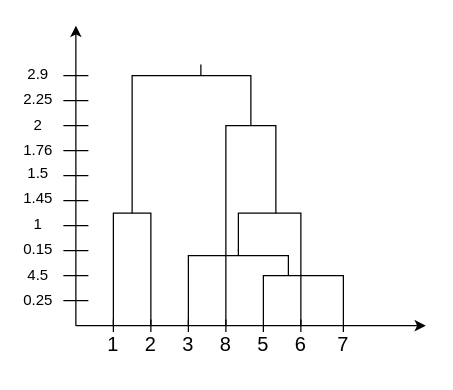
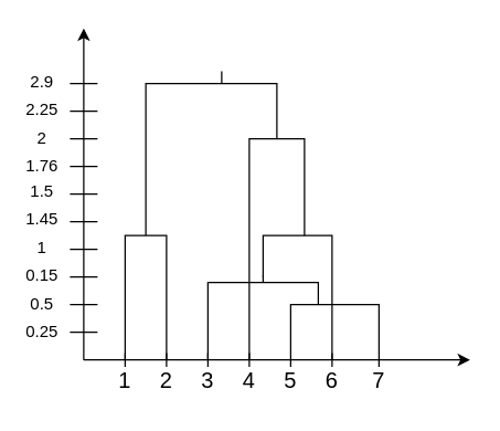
  <mxCell id="0" />
  <mxCell id="1" parent="0" />
  <mxCell id="2" value="" style="endArrow=classic;html=1;rounded=0;" edge="1" parent="1"><mxGeometry width="50" height="50" relative="1" as="geometry"><mxPoint x="60" y="260" as="sourcePoint" /><mxPoint x="60" y="20" as="targetPoint" /></mxGeometry></mxCell>
  <mxCell id="3" value="" style="endArrow=classic;html=1;rounded=0;" edge="1" parent="1"><mxGeometry width="50" height="50" relative="1" as="geometry"><mxPoint x="60" y="260" as="sourcePoint" /><mxPoint x="340" y="260" as="targetPoint" /></mxGeometry></mxCell>
  <mxCell id="4" value="" style="endArrow=none;html=1;rounded=0;" edge="1" parent="1"><mxGeometry width="50" height="50" relative="1" as="geometry"><mxPoint x="50" y="240" as="sourcePoint" /><mxPoint x="70" y="240" as="targetPoint" /></mxGeometry></mxCell>
  <mxCell id="5" value="" style="endArrow=none;html=1;rounded=0;" edge="1" parent="1"><mxGeometry width="50" height="50" relative="1" as="geometry"><mxPoint x="50" y="220" as="sourcePoint" /><mxPoint x="70" y="220" as="targetPoint" /></mxGeometry></mxCell>
  <mxCell id="6" value="" style="endArrow=none;html=1;rounded=0;" edge="1" parent="1"><mxGeometry width="50" height="50" relative="1" as="geometry"><mxPoint x="50" y="60" as="sourcePoint" /><mxPoint x="70" y="60" as="targetPoint" /></mxGeometry></mxCell>
  <mxCell id="7" value="" style="endArrow=none;html=1;rounded=0;" edge="1" parent="1"><mxGeometry width="50" height="50" relative="1" as="geometry"><mxPoint x="50" y="80" as="sourcePoint" /><mxPoint x="70" y="80" as="targetPoint" /></mxGeometry></mxCell>
  <mxCell id="8" value="" style="endArrow=none;html=1;rounded=0;" edge="1" parent="1"><mxGeometry width="50" height="50" relative="1" as="geometry"><mxPoint x="50" y="100" as="sourcePoint" /><mxPoint x="70" y="100" as="targetPoint" /></mxGeometry></mxCell>
  <mxCell id="9" value="" style="endArrow=none;html=1;rounded=0;" edge="1" parent="1"><mxGeometry width="50" height="50" relative="1" as="geometry"><mxPoint x="50" y="120" as="sourcePoint" /><mxPoint x="70" y="120" as="targetPoint" /></mxGeometry></mxCell>
  <mxCell id="10" value="" style="endArrow=none;html=1;rounded=0;" edge="1" parent="1"><mxGeometry width="50" height="50" relative="1" as="geometry"><mxPoint x="50" y="140" as="sourcePoint" /><mxPoint x="70" y="140" as="targetPoint" /></mxGeometry></mxCell>
  <mxCell id="11" value="" style="endArrow=none;html=1;rounded=0;" edge="1" parent="1"><mxGeometry width="50" height="50" relative="1" as="geometry"><mxPoint x="50" y="160" as="sourcePoint" /><mxPoint x="70" y="160" as="targetPoint" /></mxGeometry></mxCell>
  <mxCell id="12" value="" style="endArrow=none;html=1;rounded=0;" edge="1" parent="1"><mxGeometry width="50" height="50" relative="1" as="geometry"><mxPoint x="50" y="180" as="sourcePoint" /><mxPoint x="70" y="180" as="targetPoint" /></mxGeometry></mxCell>
  <mxCell id="13" value="" style="endArrow=none;html=1;rounded=0;" edge="1" parent="1"><mxGeometry width="50" height="50" relative="1" as="geometry"><mxPoint x="50" y="200" as="sourcePoint" /><mxPoint x="70" y="200" as="targetPoint" /></mxGeometry></mxCell>
  <mxCell id="14" value="&lt;font style=&quot;font-size: 16px;&quot;&gt;1&lt;/font&gt;" style="text;html=1;strokeColor=none;fillColor=none;align=center;verticalAlign=middle;whiteSpace=wrap;rounded=0;" vertex="1" parent="1"><mxGeometry x="80" y="260" width="20" height="30" as="geometry" /></mxCell>
  <mxCell id="15" value="&lt;font style=&quot;font-size: 16px;&quot;&gt;2&lt;/font&gt;" style="text;html=1;strokeColor=none;fillColor=none;align=center;verticalAlign=middle;whiteSpace=wrap;rounded=0;" vertex="1" parent="1"><mxGeometry x="110" y="260" width="20" height="30" as="geometry" /></mxCell>
  <mxCell id="16" value="&lt;font style=&quot;font-size: 16px;&quot;&gt;3&lt;/font&gt;" style="text;html=1;strokeColor=none;fillColor=none;align=center;verticalAlign=middle;whiteSpace=wrap;rounded=0;" vertex="1" parent="1"><mxGeometry x="140" y="260" width="20" height="30" as="geometry" /></mxCell>
- <mxCell id="17" value="&lt;font style=&quot;font-size: 16px;&quot;&gt;8&lt;/font&gt;" style="text;html=1;strokeColor=none;fillColor=none;align=center;verticalAlign=middle;whiteSpace=wrap;rounded=0;" vertex="1" parent="1"><mxGeometry x="170" y="260" width="20" height="30" as="geometry" /></mxCell>
+ <mxCell id="17" value="&lt;font style=&quot;font-size: 16px;&quot;&gt;4&lt;/font&gt;" style="text;html=1;strokeColor=none;fillColor=none;align=center;verticalAlign=middle;whiteSpace=wrap;rounded=0;" vertex="1" parent="1"><mxGeometry x="170" y="260" width="20" height="30" as="geometry" /></mxCell>
  <mxCell id="18" value="&lt;font style=&quot;font-size: 16px;&quot;&gt;5&lt;/font&gt;" style="text;html=1;strokeColor=none;fillColor=none;align=center;verticalAlign=middle;whiteSpace=wrap;rounded=0;" vertex="1" parent="1"><mxGeometry x="200" y="260" width="20" height="30" as="geometry" /></mxCell>
  <mxCell id="19" value="&lt;font style=&quot;font-size: 16px;&quot;&gt;6&lt;/font&gt;" style="text;html=1;strokeColor=none;fillColor=none;align=center;verticalAlign=middle;whiteSpace=wrap;rounded=0;" vertex="1" parent="1"><mxGeometry x="230" y="260" width="20" height="30" as="geometry" /></mxCell>
  <mxCell id="20" value="&lt;font style=&quot;font-size: 16px;&quot;&gt;7&lt;/font&gt;" style="text;html=1;strokeColor=none;fillColor=none;align=center;verticalAlign=middle;whiteSpace=wrap;rounded=0;" vertex="1" parent="1"><mxGeometry x="263.5" y="260" width="20" height="30" as="geometry" /></mxCell>
  <mxCell id="21" value="0.25" style="text;html=1;strokeColor=none;fillColor=none;align=center;verticalAlign=middle;whiteSpace=wrap;rounded=0;" vertex="1" parent="1"><mxGeometry x="20" y="232.5" width="20" height="15.01" as="geometry" /></mxCell>
- <mxCell id="22" value="4.5" style="text;html=1;strokeColor=none;fillColor=none;align=center;verticalAlign=middle;whiteSpace=wrap;rounded=0;" vertex="1" parent="1"><mxGeometry x="20" y="212.5" width="20" height="15.01" as="geometry" /></mxCell>
+ <mxCell id="22" value="0.5" style="text;html=1;strokeColor=none;fillColor=none;align=center;verticalAlign=middle;whiteSpace=wrap;rounded=0;" vertex="1" parent="1"><mxGeometry x="20" y="212.5" width="20" height="15.01" as="geometry" /></mxCell>
  <mxCell id="23" value="0.15" style="text;html=1;strokeColor=none;fillColor=none;align=center;verticalAlign=middle;whiteSpace=wrap;rounded=0;" vertex="1" parent="1"><mxGeometry x="20" y="191.87" width="20" height="15.01" as="geometry" /></mxCell>
  <mxCell id="24" value="1" style="text;html=1;strokeColor=none;fillColor=none;align=center;verticalAlign=middle;whiteSpace=wrap;rounded=0;" vertex="1" parent="1"><mxGeometry x="20" y="171.87" width="20" height="15.01" as="geometry" /></mxCell>
  <mxCell id="25" value="1.45" style="text;html=1;strokeColor=none;fillColor=none;align=center;verticalAlign=middle;whiteSpace=wrap;rounded=0;" vertex="1" parent="1"><mxGeometry x="20" y="150" width="20" height="15.01" as="geometry" /></mxCell>
  <mxCell id="26" value="1.5" style="text;html=1;strokeColor=none;fillColor=none;align=center;verticalAlign=middle;whiteSpace=wrap;rounded=0;" vertex="1" parent="1"><mxGeometry x="20" y="130" width="20" height="15.01" as="geometry" /></mxCell>
  <mxCell id="27" value="1.76" style="text;html=1;strokeColor=none;fillColor=none;align=center;verticalAlign=middle;whiteSpace=wrap;rounded=0;" vertex="1" parent="1"><mxGeometry x="20" y="112.5" width="20" height="15.01" as="geometry" /></mxCell>
  <mxCell id="28" value="2" style="text;html=1;strokeColor=none;fillColor=none;align=center;verticalAlign=middle;whiteSpace=wrap;rounded=0;" vertex="1" parent="1"><mxGeometry x="20" y="92.5" width="20" height="15.01" as="geometry" /></mxCell>
  <mxCell id="29" value="2.25" style="text;html=1;strokeColor=none;fillColor=none;align=center;verticalAlign=middle;whiteSpace=wrap;rounded=0;" vertex="1" parent="1"><mxGeometry x="20" y="71.87" width="20" height="15.01" as="geometry" /></mxCell>
  <mxCell id="30" value="2.9" style="text;html=1;strokeColor=none;fillColor=none;align=center;verticalAlign=middle;whiteSpace=wrap;rounded=0;" vertex="1" parent="1"><mxGeometry x="20" y="51.87" width="20" height="15.01" as="geometry" /></mxCell>
  <mxCell id="31" value="" style="endArrow=none;html=1;rounded=0;exitX=0.5;exitY=0;exitDx=0;exitDy=0;" edge="1" parent="1"><mxGeometry width="50" height="50" relative="1" as="geometry"><mxPoint x="210" y="265" as="sourcePoint" /><mxPoint x="274" y="265" as="targetPoint" /><Array as="points"><mxPoint x="210" y="220" /><mxPoint x="260" y="220" /><mxPoint x="274" y="220" /></Array></mxGeometry></mxCell>
  <mxCell id="32" value="" style="endArrow=none;html=1;rounded=0;entryX=0.5;entryY=0;entryDx=0;entryDy=0;" edge="1" parent="1" target="16"><mxGeometry width="50" height="50" relative="1" as="geometry"><mxPoint x="230" y="220" as="sourcePoint" /><mxPoint x="150" y="240" as="targetPoint" /><Array as="points"><mxPoint x="230" y="204" /><mxPoint x="150" y="204" /></Array></mxGeometry></mxCell>
  <mxCell id="33" value="" style="endArrow=none;html=1;rounded=0;exitX=0.5;exitY=0;exitDx=0;exitDy=0;entryX=0.5;entryY=0;entryDx=0;entryDy=0;" edge="1" parent="1" source="14" target="15"><mxGeometry width="50" height="50" relative="1" as="geometry"><mxPoint x="130" y="230" as="sourcePoint" /><mxPoint x="180" y="180" as="targetPoint" /><Array as="points"><mxPoint x="90" y="170" /><mxPoint x="120" y="170" /></Array></mxGeometry></mxCell>
  <mxCell id="34" value="" style="endArrow=none;html=1;rounded=0;exitX=0.5;exitY=0;exitDx=0;exitDy=0;" edge="1" parent="1" source="19"><mxGeometry width="50" height="50" relative="1" as="geometry"><mxPoint x="130" y="230" as="sourcePoint" /><mxPoint x="190" y="200" as="targetPoint" /><Array as="points"><mxPoint x="240" y="170" /><mxPoint x="190" y="170" /></Array></mxGeometry></mxCell>
  <mxCell id="35" value="" style="endArrow=none;html=1;rounded=0;exitX=0.5;exitY=0;exitDx=0;exitDy=0;" edge="1" parent="1" source="17"><mxGeometry width="50" height="50" relative="1" as="geometry"><mxPoint x="130" y="230" as="sourcePoint" /><mxPoint x="220" y="170" as="targetPoint" /><Array as="points"><mxPoint x="180" y="100" /><mxPoint x="220" y="100" /></Array></mxGeometry></mxCell>
  <mxCell id="36" value="" style="endArrow=none;html=1;rounded=0;" edge="1" parent="1"><mxGeometry width="50" height="50" relative="1" as="geometry"><mxPoint x="105" y="170" as="sourcePoint" /><mxPoint x="200" y="100" as="targetPoint" /><Array as="points"><mxPoint x="105" y="60" /><mxPoint x="200" y="60" /></Array></mxGeometry></mxCell>
  <mxCell id="37" value="" style="endArrow=none;html=1;rounded=0;" edge="1" parent="1"><mxGeometry width="50" height="50" relative="1" as="geometry"><mxPoint x="160" y="60" as="sourcePoint" /><mxPoint x="160" y="51" as="targetPoint" /></mxGeometry></mxCell>
  <mxCell id="38" value="" style="endArrow=none;html=1;rounded=0;" edge="1" parent="1"><mxGeometry width="50" height="50" relative="1" as="geometry"><mxPoint x="190" y="199" as="sourcePoint" /><mxPoint x="190" y="204" as="targetPoint" /></mxGeometry></mxCell>
  <mxCell id="39" value="" style="endArrow=none;html=1;rounded=0;" edge="1" parent="1"><mxGeometry width="50" height="50" relative="1" as="geometry"><mxPoint x="240" y="255" as="sourcePoint" /><mxPoint x="240" y="265" as="targetPoint" /></mxGeometry></mxCell>
  <mxCell id="40" value="" style="endArrow=none;html=1;rounded=0;" edge="1" parent="1"><mxGeometry width="50" height="50" relative="1" as="geometry"><mxPoint x="180" y="255" as="sourcePoint" /><mxPoint x="180" y="265" as="targetPoint" /></mxGeometry></mxCell>
  <mxCell id="41" value="" style="endArrow=none;html=1;rounded=0;" edge="1" parent="1"><mxGeometry width="50" height="50" relative="1" as="geometry"><mxPoint x="150" y="255" as="sourcePoint" /><mxPoint x="150" y="265" as="targetPoint" /></mxGeometry></mxCell>
  <mxCell id="42" value="" style="endArrow=none;html=1;rounded=0;" edge="1" parent="1"><mxGeometry width="50" height="50" relative="1" as="geometry"><mxPoint x="120" y="255" as="sourcePoint" /><mxPoint x="120" y="265" as="targetPoint" /></mxGeometry></mxCell>
  <mxCell id="43" value="" style="endArrow=none;html=1;rounded=0;" edge="1" parent="1"><mxGeometry width="50" height="50" relative="1" as="geometry"><mxPoint x="90" y="255" as="sourcePoint" /><mxPoint x="90" y="265" as="targetPoint" /></mxGeometry></mxCell>
